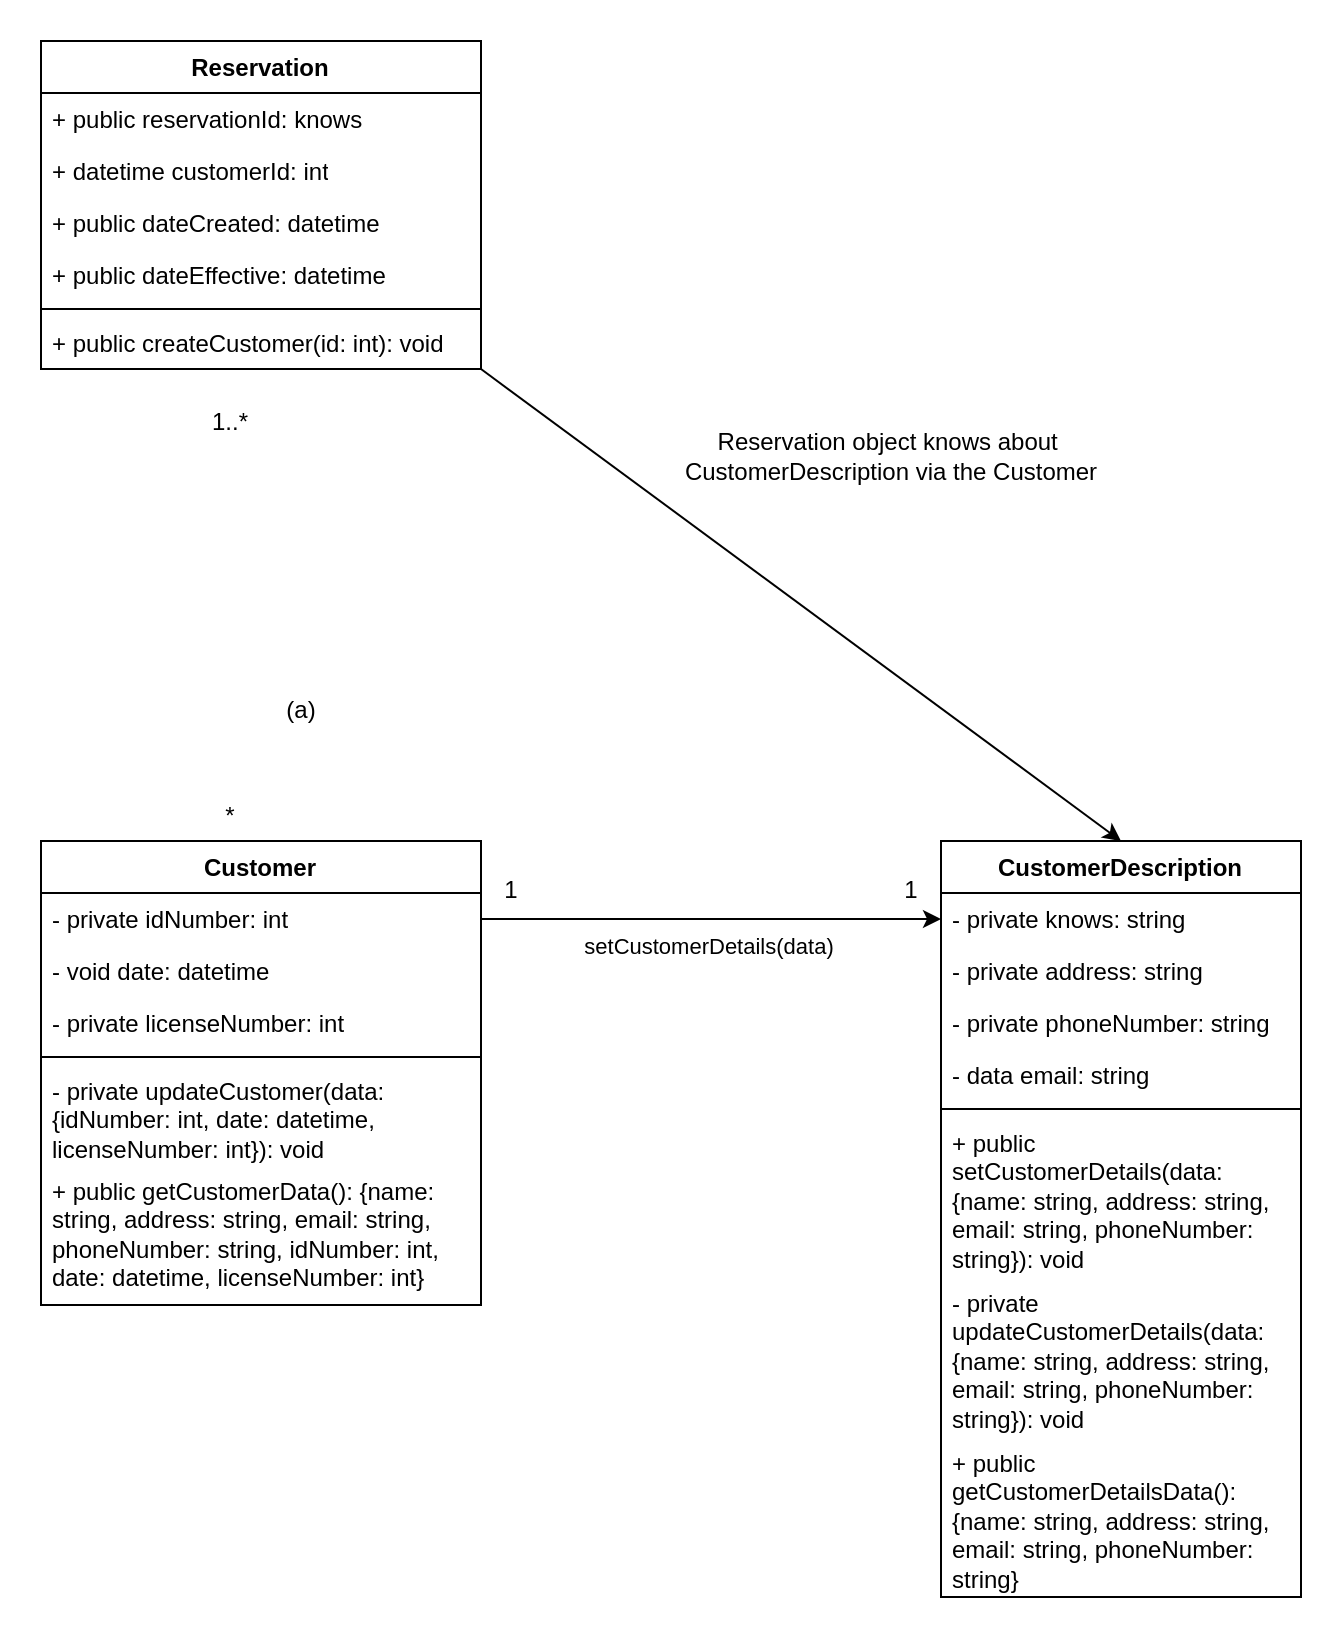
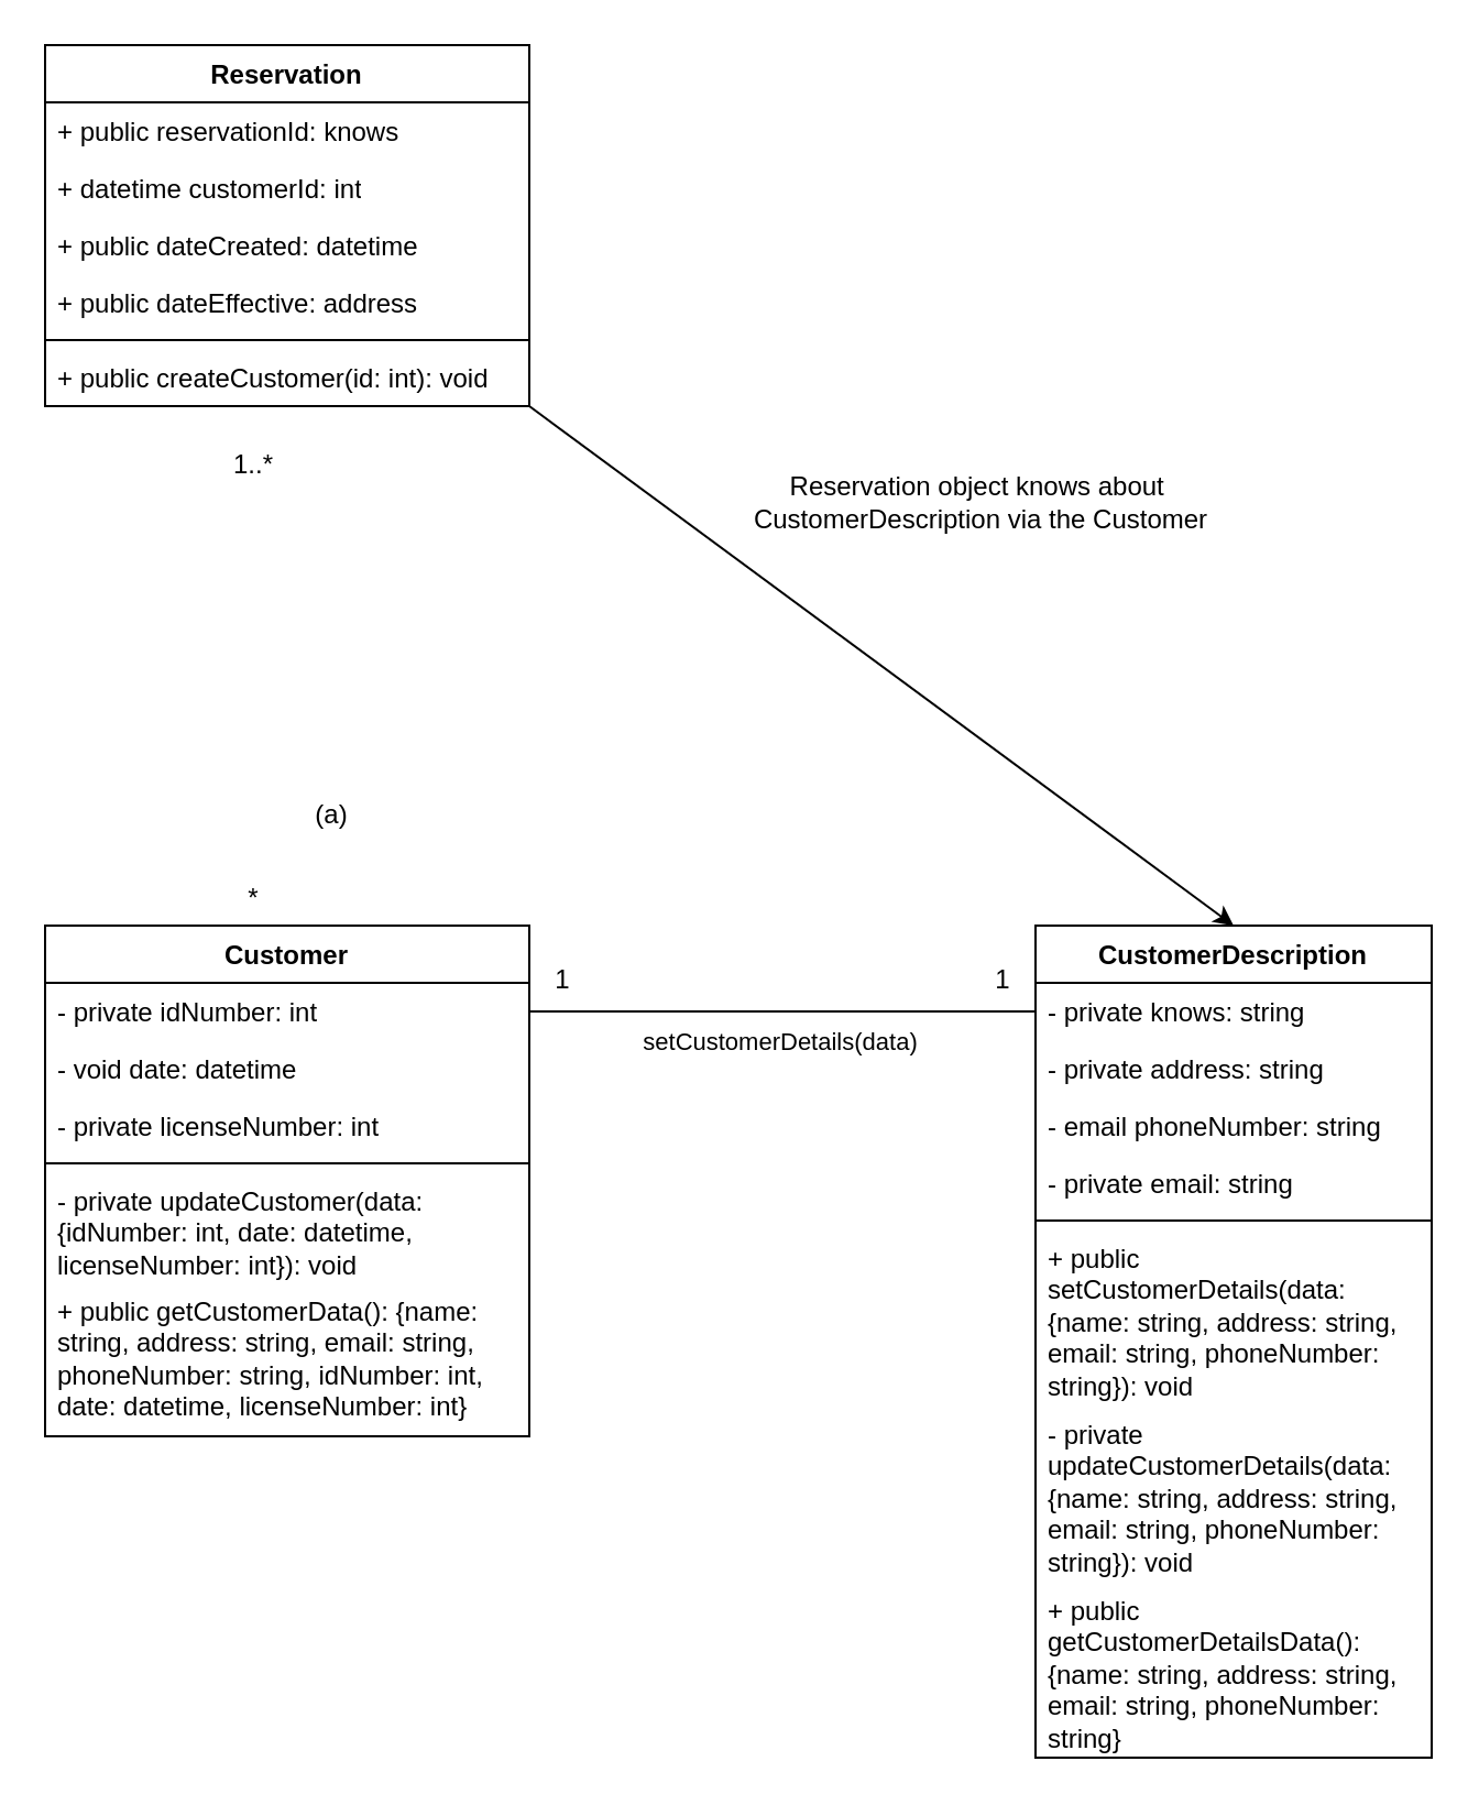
  <mxCell id="0" />
  <mxCell id="1" parent="0" />
  <mxCell id="2" value="Customer" style="swimlane;fontStyle=1;align=center;verticalAlign=top;childLayout=stackLayout;horizontal=1;startSize=26;horizontalStack=0;resizeParent=1;resizeParentMax=0;resizeLast=0;collapsible=1;marginBottom=0;whiteSpace=wrap;html=1;" vertex="1" parent="1"><mxGeometry x="20" y="420" width="220" height="232" as="geometry" /></mxCell>
  <mxCell id="3" value="- private idNumber: int" style="text;strokeColor=none;fillColor=none;align=left;verticalAlign=top;spacingLeft=4;spacingRight=4;overflow=hidden;rotatable=0;points=[[0,0.5],[1,0.5]];portConstraint=eastwest;whiteSpace=wrap;html=1;" vertex="1" parent="2"><mxGeometry y="26" width="220" height="26" as="geometry" /></mxCell>
  <mxCell id="4" value="- void date: datetime" style="text;strokeColor=none;fillColor=none;align=left;verticalAlign=top;spacingLeft=4;spacingRight=4;overflow=hidden;rotatable=0;points=[[0,0.5],[1,0.5]];portConstraint=eastwest;whiteSpace=wrap;html=1;" vertex="1" parent="2"><mxGeometry y="52" width="220" height="26" as="geometry" /></mxCell>
  <mxCell id="5" value="- private licenseNumber: int" style="text;strokeColor=none;fillColor=none;align=left;verticalAlign=top;spacingLeft=4;spacingRight=4;overflow=hidden;rotatable=0;points=[[0,0.5],[1,0.5]];portConstraint=eastwest;whiteSpace=wrap;html=1;" vertex="1" parent="2"><mxGeometry y="78" width="220" height="26" as="geometry" /></mxCell>
  <mxCell id="6" value="" style="line;strokeWidth=1;fillColor=none;align=left;verticalAlign=middle;spacingTop=-1;spacingLeft=3;spacingRight=3;rotatable=0;labelPosition=right;points=[];portConstraint=eastwest;strokeColor=inherit;" vertex="1" parent="2"><mxGeometry y="104" width="220" height="8" as="geometry" /></mxCell>
  <mxCell id="7" value="- private updateCustomer(data: {idNumber: int, date: datetime, licenseNumber: int}): void" style="text;strokeColor=none;fillColor=none;align=left;verticalAlign=top;spacingLeft=4;spacingRight=4;overflow=hidden;rotatable=0;points=[[0,0.5],[1,0.5]];portConstraint=eastwest;whiteSpace=wrap;html=1;" vertex="1" parent="2"><mxGeometry y="112" width="220" height="50" as="geometry" /></mxCell>
  <mxCell id="8" value="+ public getCustomerData(): {name: string, address: string, email: string, phoneNumber: string, idNumber: int, date: datetime, licenseNumber: int}" style="text;strokeColor=none;fillColor=none;align=left;verticalAlign=top;spacingLeft=4;spacingRight=4;overflow=hidden;rotatable=0;points=[[0,0.5],[1,0.5]];portConstraint=eastwest;whiteSpace=wrap;html=1;" vertex="1" parent="2"><mxGeometry y="162" width="220" height="70" as="geometry" /></mxCell>
  <mxCell id="9" value="CustomerDescription" style="swimlane;fontStyle=1;align=center;verticalAlign=top;childLayout=stackLayout;horizontal=1;startSize=26;horizontalStack=0;resizeParent=1;resizeParentMax=0;resizeLast=0;collapsible=1;marginBottom=0;whiteSpace=wrap;html=1;" vertex="1" parent="1"><mxGeometry x="470" y="420" width="180" height="378" as="geometry" /></mxCell>
  <mxCell id="10" value="- private knows: string" style="text;strokeColor=none;fillColor=none;align=left;verticalAlign=top;spacingLeft=4;spacingRight=4;overflow=hidden;rotatable=0;points=[[0,0.5],[1,0.5]];portConstraint=eastwest;whiteSpace=wrap;html=1;" vertex="1" parent="9"><mxGeometry y="26" width="180" height="26" as="geometry" /></mxCell>
  <mxCell id="11" value="- private address: string" style="text;strokeColor=none;fillColor=none;align=left;verticalAlign=top;spacingLeft=4;spacingRight=4;overflow=hidden;rotatable=0;points=[[0,0.5],[1,0.5]];portConstraint=eastwest;whiteSpace=wrap;html=1;" vertex="1" parent="9"><mxGeometry y="52" width="180" height="26" as="geometry" /></mxCell>
- <mxCell id="12" value="- private phoneNumber: string" style="text;strokeColor=none;fillColor=none;align=left;verticalAlign=top;spacingLeft=4;spacingRight=4;overflow=hidden;rotatable=0;points=[[0,0.5],[1,0.5]];portConstraint=eastwest;whiteSpace=wrap;html=1;" vertex="1" parent="9"><mxGeometry y="78" width="180" height="26" as="geometry" /></mxCell>
- <mxCell id="13" value="- data email: string" style="text;strokeColor=none;fillColor=none;align=left;verticalAlign=top;spacingLeft=4;spacingRight=4;overflow=hidden;rotatable=0;points=[[0,0.5],[1,0.5]];portConstraint=eastwest;whiteSpace=wrap;html=1;" vertex="1" parent="9"><mxGeometry y="104" width="180" height="26" as="geometry" /></mxCell>
+ <mxCell id="12" value="- email phoneNumber: string" style="text;strokeColor=none;fillColor=none;align=left;verticalAlign=top;spacingLeft=4;spacingRight=4;overflow=hidden;rotatable=0;points=[[0,0.5],[1,0.5]];portConstraint=eastwest;whiteSpace=wrap;html=1;" vertex="1" parent="9"><mxGeometry y="78" width="180" height="26" as="geometry" /></mxCell>
+ <mxCell id="13" value="- private email: string" style="text;strokeColor=none;fillColor=none;align=left;verticalAlign=top;spacingLeft=4;spacingRight=4;overflow=hidden;rotatable=0;points=[[0,0.5],[1,0.5]];portConstraint=eastwest;whiteSpace=wrap;html=1;" vertex="1" parent="9"><mxGeometry y="104" width="180" height="26" as="geometry" /></mxCell>
  <mxCell id="14" value="" style="line;strokeWidth=1;fillColor=none;align=left;verticalAlign=middle;spacingTop=-1;spacingLeft=3;spacingRight=3;rotatable=0;labelPosition=right;points=[];portConstraint=eastwest;strokeColor=inherit;" vertex="1" parent="9"><mxGeometry y="130" width="180" height="8" as="geometry" /></mxCell>
  <mxCell id="15" value="+ public setCustomerDetails(data: {name: string, address: string, email: string, phoneNumber: string}): void" style="text;strokeColor=none;fillColor=none;align=left;verticalAlign=top;spacingLeft=4;spacingRight=4;overflow=hidden;rotatable=0;points=[[0,0.5],[1,0.5]];portConstraint=eastwest;whiteSpace=wrap;html=1;" vertex="1" parent="9"><mxGeometry y="138" width="180" height="80" as="geometry" /></mxCell>
  <mxCell id="16" value="- private updateCustomerDetails(data: {name: string, address: string, email: string, phoneNumber: string}): void" style="text;strokeColor=none;fillColor=none;align=left;verticalAlign=top;spacingLeft=4;spacingRight=4;overflow=hidden;rotatable=0;points=[[0,0.5],[1,0.5]];portConstraint=eastwest;whiteSpace=wrap;html=1;" vertex="1" parent="9"><mxGeometry y="218" width="180" height="80" as="geometry" /></mxCell>
  <mxCell id="17" value="+ public getCustomerDetailsData():{name: string, address: string, email: string, phoneNumber: string} " style="text;strokeColor=none;fillColor=none;align=left;verticalAlign=top;spacingLeft=4;spacingRight=4;overflow=hidden;rotatable=0;points=[[0,0.5],[1,0.5]];portConstraint=eastwest;whiteSpace=wrap;html=1;" vertex="1" parent="9"><mxGeometry y="298" width="180" height="80" as="geometry" /></mxCell>
  <mxCell id="18" value="Reservation" style="swimlane;fontStyle=1;align=center;verticalAlign=top;childLayout=stackLayout;horizontal=1;startSize=26;horizontalStack=0;resizeParent=1;resizeParentMax=0;resizeLast=0;collapsible=1;marginBottom=0;whiteSpace=wrap;html=1;" vertex="1" parent="1"><mxGeometry x="20" y="20" width="220" height="164" as="geometry" /></mxCell>
  <mxCell id="19" value="+ public reservationId: knows" style="text;strokeColor=none;fillColor=none;align=left;verticalAlign=top;spacingLeft=4;spacingRight=4;overflow=hidden;rotatable=0;points=[[0,0.5],[1,0.5]];portConstraint=eastwest;whiteSpace=wrap;html=1;" vertex="1" parent="18"><mxGeometry y="26" width="220" height="26" as="geometry" /></mxCell>
  <mxCell id="20" value="+ datetime customerId: int" style="text;strokeColor=none;fillColor=none;align=left;verticalAlign=top;spacingLeft=4;spacingRight=4;overflow=hidden;rotatable=0;points=[[0,0.5],[1,0.5]];portConstraint=eastwest;whiteSpace=wrap;html=1;" vertex="1" parent="18"><mxGeometry y="52" width="220" height="26" as="geometry" /></mxCell>
  <mxCell id="21" value="+ public dateCreated: datetime" style="text;strokeColor=none;fillColor=none;align=left;verticalAlign=top;spacingLeft=4;spacingRight=4;overflow=hidden;rotatable=0;points=[[0,0.5],[1,0.5]];portConstraint=eastwest;whiteSpace=wrap;html=1;" vertex="1" parent="18"><mxGeometry y="78" width="220" height="26" as="geometry" /></mxCell>
- <mxCell id="22" value="+ public dateEffective: datetime" style="text;strokeColor=none;fillColor=none;align=left;verticalAlign=top;spacingLeft=4;spacingRight=4;overflow=hidden;rotatable=0;points=[[0,0.5],[1,0.5]];portConstraint=eastwest;whiteSpace=wrap;html=1;" vertex="1" parent="18"><mxGeometry y="104" width="220" height="26" as="geometry" /></mxCell>
+ <mxCell id="22" value="+ public dateEffective: address" style="text;strokeColor=none;fillColor=none;align=left;verticalAlign=top;spacingLeft=4;spacingRight=4;overflow=hidden;rotatable=0;points=[[0,0.5],[1,0.5]];portConstraint=eastwest;whiteSpace=wrap;html=1;" vertex="1" parent="18"><mxGeometry y="104" width="220" height="26" as="geometry" /></mxCell>
  <mxCell id="23" value="" style="line;strokeWidth=1;fillColor=none;align=left;verticalAlign=middle;spacingTop=-1;spacingLeft=3;spacingRight=3;rotatable=0;labelPosition=right;points=[];portConstraint=eastwest;strokeColor=inherit;" vertex="1" parent="18"><mxGeometry y="130" width="220" height="8" as="geometry" /></mxCell>
  <mxCell id="24" value="+ public&amp;nbsp;createCustomer(id: int): void" style="text;strokeColor=none;fillColor=none;align=left;verticalAlign=top;spacingLeft=4;spacingRight=4;overflow=hidden;rotatable=0;points=[[0,0.5],[1,0.5]];portConstraint=eastwest;whiteSpace=wrap;html=1;" vertex="1" parent="18"><mxGeometry y="138" width="220" height="26" as="geometry" /></mxCell>
  <mxCell id="25" value="1..*" style="text;html=1;strokeColor=none;fillColor=none;align=center;verticalAlign=middle;whiteSpace=wrap;rounded=0;" vertex="1" parent="1"><mxGeometry x="100" y="199" width="30" height="24" as="geometry" /></mxCell>
  <mxCell id="26" value="*" style="text;html=1;strokeColor=none;fillColor=none;align=center;verticalAlign=middle;whiteSpace=wrap;rounded=0;" vertex="1" parent="1"><mxGeometry x="100" y="396" width="30" height="24" as="geometry" /></mxCell>
- <mxCell id="27" value="(a)" style="text;html=1;align=center;verticalAlign=middle;resizable=0;points=[];autosize=1;strokeColor=none;fillColor=none;" vertex="1" parent="1"><mxGeometry x="130" y="340" width="40" height="30" as="geometry" /></mxCell>
- <mxCell id="28" style="edgeStyle=orthogonalEdgeStyle;rounded=0;orthogonalLoop=1;jettySize=auto;html=1;entryX=0;entryY=0.5;entryDx=0;entryDy=0;" edge="1" parent="1" source="3" target="10"><mxGeometry relative="1" as="geometry" /></mxCell>
+ <mxCell id="27" value="(a)" style="text;html=1;align=center;verticalAlign=middle;resizable=0;points=[];autosize=1;strokeColor=none;fillColor=none;" vertex="1" parent="1"><mxGeometry x="130" y="355" width="40" height="30" as="geometry" /></mxCell>
+ <mxCell id="28" style="edgeStyle=orthogonalEdgeStyle;rounded=0;orthogonalLoop=1;jettySize=auto;html=1;entryX=0;entryY=0.5;entryDx=0;entryDy=0;endArrow=none;" edge="1" parent="1" source="3" target="10"><mxGeometry relative="1" as="geometry" /></mxCell>
  <mxCell id="29" value="setCustomerDetails(data)" style="edgeLabel;html=1;align=center;verticalAlign=middle;resizable=0;points=[];" connectable="0" vertex="1" parent="28"><mxGeometry x="-0.078" y="-1" relative="1" as="geometry"><mxPoint x="7" y="12" as="offset" /></mxGeometry></mxCell>
  <mxCell id="30" value="" style="endArrow=classic;dashed=0;html=1;rounded=0;endFill=1;entryX=0.5;entryY=0;entryDx=0;entryDy=0;exitX=1;exitY=1;exitDx=0;exitDy=0;" edge="1" parent="1" source="18" target="9"><mxGeometry width="50" height="50" relative="1" as="geometry"><mxPoint x="310" y="400" as="sourcePoint" /><mxPoint x="360" y="350" as="targetPoint" /></mxGeometry></mxCell>
  <mxCell id="31" value="&lt;div&gt;Reservation object knows about&amp;nbsp;&lt;/div&gt;&lt;div&gt;CustomerDescription via the Customer&lt;/div&gt;" style="text;html=1;align=center;verticalAlign=middle;resizable=0;points=[];autosize=1;strokeColor=none;fillColor=none;" vertex="1" parent="1"><mxGeometry x="325" y="208" width="240" height="40" as="geometry" /></mxCell>
  <mxCell id="32" value="1" style="text;html=1;align=center;verticalAlign=middle;resizable=0;points=[];autosize=1;strokeColor=none;fillColor=none;" vertex="1" parent="1"><mxGeometry x="240" y="430" width="30" height="30" as="geometry" /></mxCell>
  <mxCell id="33" value="1" style="text;html=1;align=center;verticalAlign=middle;resizable=0;points=[];autosize=1;strokeColor=none;fillColor=none;" vertex="1" parent="1"><mxGeometry x="440" y="430" width="30" height="30" as="geometry" /></mxCell>
